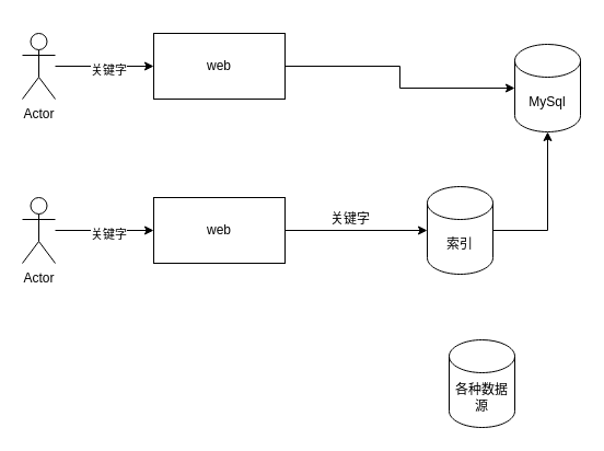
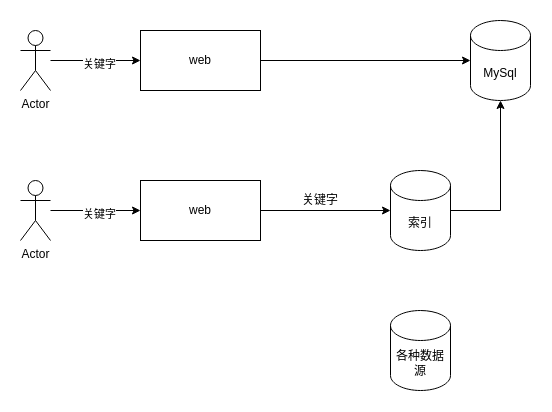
  <mxCell id="0" />
  <mxCell id="1" parent="0" />
- <mxCell id="2" value="MySql" style="shape=cylinder3;whiteSpace=wrap;html=1;boundedLbl=1;backgroundOutline=1;size=15;" vertex="1" parent="1"><mxGeometry x="470" y="40" width="60" height="80" as="geometry" /></mxCell>
+ <mxCell id="2" value="MySql" style="shape=cylinder3;whiteSpace=wrap;html=1;boundedLbl=1;backgroundOutline=1;size=15;" vertex="1" parent="1"><mxGeometry x="470" y="20" width="60" height="80" as="geometry" /></mxCell>
  <mxCell id="3" value="" style="edgeStyle=orthogonalEdgeStyle;rounded=0;orthogonalLoop=1;jettySize=auto;html=1;" edge="1" parent="1" source="5" target="7"><mxGeometry relative="1" as="geometry" /></mxCell>
  <mxCell id="4" value="关键字" style="edgeLabel;html=1;align=center;verticalAlign=middle;resizable=0;points=[];" vertex="1" connectable="0" parent="3"><mxGeometry x="0.067" y="-3" relative="1" as="geometry"><mxPoint as="offset" /></mxGeometry></mxCell>
  <mxCell id="5" value="Actor" style="shape=umlActor;verticalLabelPosition=bottom;verticalAlign=top;html=1;outlineConnect=0;" vertex="1" parent="1"><mxGeometry x="20" y="30" width="30" height="60" as="geometry" /></mxCell>
  <mxCell id="6" value="" style="edgeStyle=orthogonalEdgeStyle;rounded=0;orthogonalLoop=1;jettySize=auto;html=1;" edge="1" parent="1" source="7" target="2"><mxGeometry relative="1" as="geometry" /></mxCell>
  <mxCell id="7" value="web" style="rounded=0;whiteSpace=wrap;html=1;" vertex="1" parent="1"><mxGeometry x="140" y="30" width="120" height="60" as="geometry" /></mxCell>
  <mxCell id="8" value="" style="edgeStyle=orthogonalEdgeStyle;rounded=0;orthogonalLoop=1;jettySize=auto;html=1;" edge="1" parent="1" source="9" target="2"><mxGeometry relative="1" as="geometry" /></mxCell>
  <mxCell id="9" value="索引" style="shape=cylinder3;whiteSpace=wrap;html=1;boundedLbl=1;backgroundOutline=1;size=15;" vertex="1" parent="1"><mxGeometry x="390" y="170" width="60" height="80" as="geometry" /></mxCell>
  <mxCell id="10" value="" style="edgeStyle=orthogonalEdgeStyle;rounded=0;orthogonalLoop=1;jettySize=auto;html=1;" edge="1" parent="1" source="12" target="14"><mxGeometry relative="1" as="geometry" /></mxCell>
  <mxCell id="11" value="关键字" style="edgeLabel;html=1;align=center;verticalAlign=middle;resizable=0;points=[];" vertex="1" connectable="0" parent="10"><mxGeometry x="0.067" y="-3" relative="1" as="geometry"><mxPoint as="offset" /></mxGeometry></mxCell>
  <mxCell id="12" value="Actor" style="shape=umlActor;verticalLabelPosition=bottom;verticalAlign=top;html=1;outlineConnect=0;" vertex="1" parent="1"><mxGeometry x="20" y="180" width="30" height="60" as="geometry" /></mxCell>
  <mxCell id="13" value="" style="edgeStyle=orthogonalEdgeStyle;rounded=0;orthogonalLoop=1;jettySize=auto;html=1;" edge="1" parent="1" source="14" target="9"><mxGeometry relative="1" as="geometry" /></mxCell>
  <mxCell id="14" value="web" style="rounded=0;whiteSpace=wrap;html=1;" vertex="1" parent="1"><mxGeometry x="140" y="180" width="120" height="60" as="geometry" /></mxCell>
  <mxCell id="15" value="关键字" style="text;html=1;strokeColor=none;fillColor=none;align=center;verticalAlign=middle;whiteSpace=wrap;rounded=0;" vertex="1" parent="1"><mxGeometry x="230" y="190" width="180" height="20" as="geometry" /></mxCell>
- <mxCell id="16" value="各种数据源" style="shape=cylinder3;whiteSpace=wrap;html=1;boundedLbl=1;backgroundOutline=1;size=15;" vertex="1" parent="1"><mxGeometry x="410" y="310" width="60" height="80" as="geometry" /></mxCell>
+ <mxCell id="16" value="各种数据源" style="shape=cylinder3;whiteSpace=wrap;html=1;boundedLbl=1;backgroundOutline=1;size=15;" vertex="1" parent="1"><mxGeometry x="390" y="310" width="60" height="80" as="geometry" /></mxCell>
